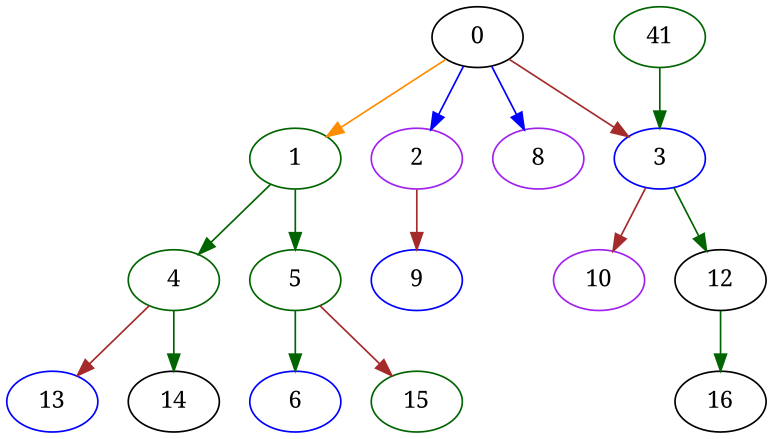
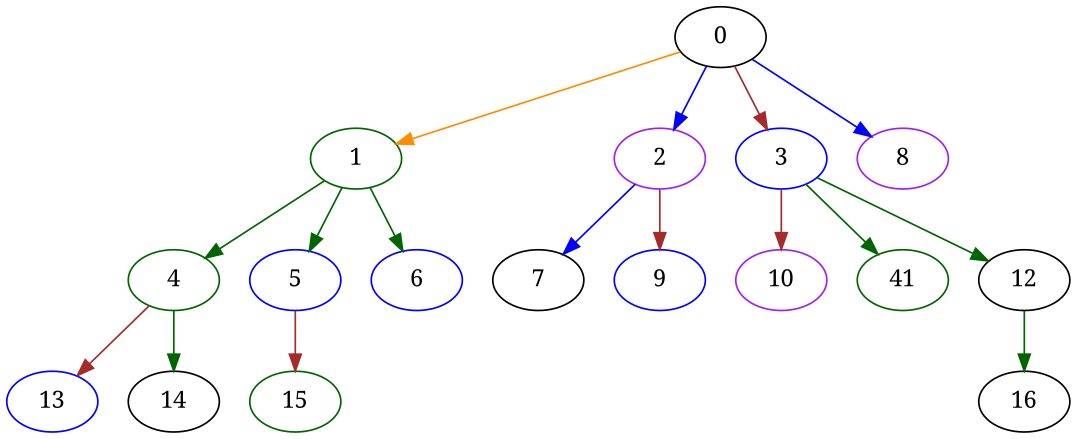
  digraph {
    fontname="Noto Serif"
    node [Weight=40 color=black fontname="Noto Serif"]
    edge [Weight=4 color=darkgreen fontname="Noto Serif"]
    0 [Weight=50]
    1 [Weight=70 color=darkgreen]
    2 [Weight=90 color=purple]
    3 [Weight=100 color=blue]
    8 [Weight=50 color=purple]
    4 [color=darkgreen]
-   5 [Weight=20 color=darkgreen]
+   5 [Weight=20 color=blue]
    6 [Weight=100 color=blue]
+   7 [Weight=80]
    9 [Weight=20 color=blue]
    10 [Weight=20 color=purple]
    n12 [Weight=30 color=darkgreen label=41]
    12
    13 [color=blue]
    14
    15 [color=darkgreen]
    16
    0 -> 1 [Weight=9 color=darkorange]
    0 -> 2 [Weight=7 color=blue]
    0 -> 3 [color=brown]
    0 -> 8 [Weight=3 color=blue]
    1 -> 4 [Weight=10]
    1 -> 5 [Weight=7]
-   5 -> 6 [Weight=5]
+   1 -> 6 [Weight=5]
+   2 -> 7 [Weight=5 color=blue]
    2 -> 9 [Weight=10 color=brown]
    3 -> 10 [color=brown]
-   n12 -> 3 [Weight=6]
+   3 -> n12 [Weight=6]
    3 -> 12
    4 -> 13 [color=brown]
    4 -> 14
    5 -> 15 [color=brown]
    12 -> 16
  }
